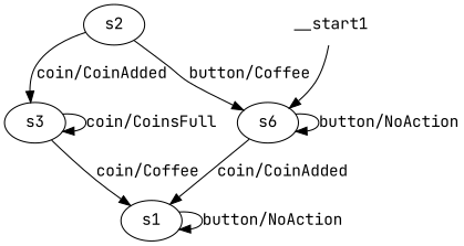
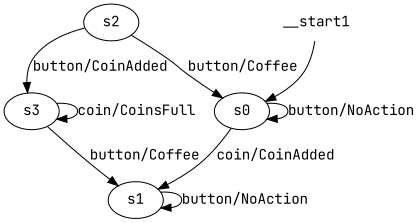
  digraph {
    fontname="JetBrains Mono"
    node [fontname="JetBrains Mono"]
    edge [fontname="JetBrains Mono"]
-   n1 [label=s6]
+   n1 [label=s0]
    n2 [label=s1]
    n3 [label=s2]
    n4 [label=s3]
    n5 [label=__start1 shape=none]
    n1 -> n1 [label="button/NoAction"]
    n1 -> n2 [label="coin/CoinAdded"]
    n2 -> n2 [label="button/NoAction"]
    n3 -> n1 [label="button/Coffee"]
-   n3 -> n4 [label="coin/CoinAdded"]
-   n4 -> n2 [label="coin/Coffee"]
+   n3 -> n4 [label="button/CoinAdded"]
+   n4 -> n2 [label="button/Coffee"]
    n4 -> n4 [label="coin/CoinsFull"]
    n5 -> n1
  }
